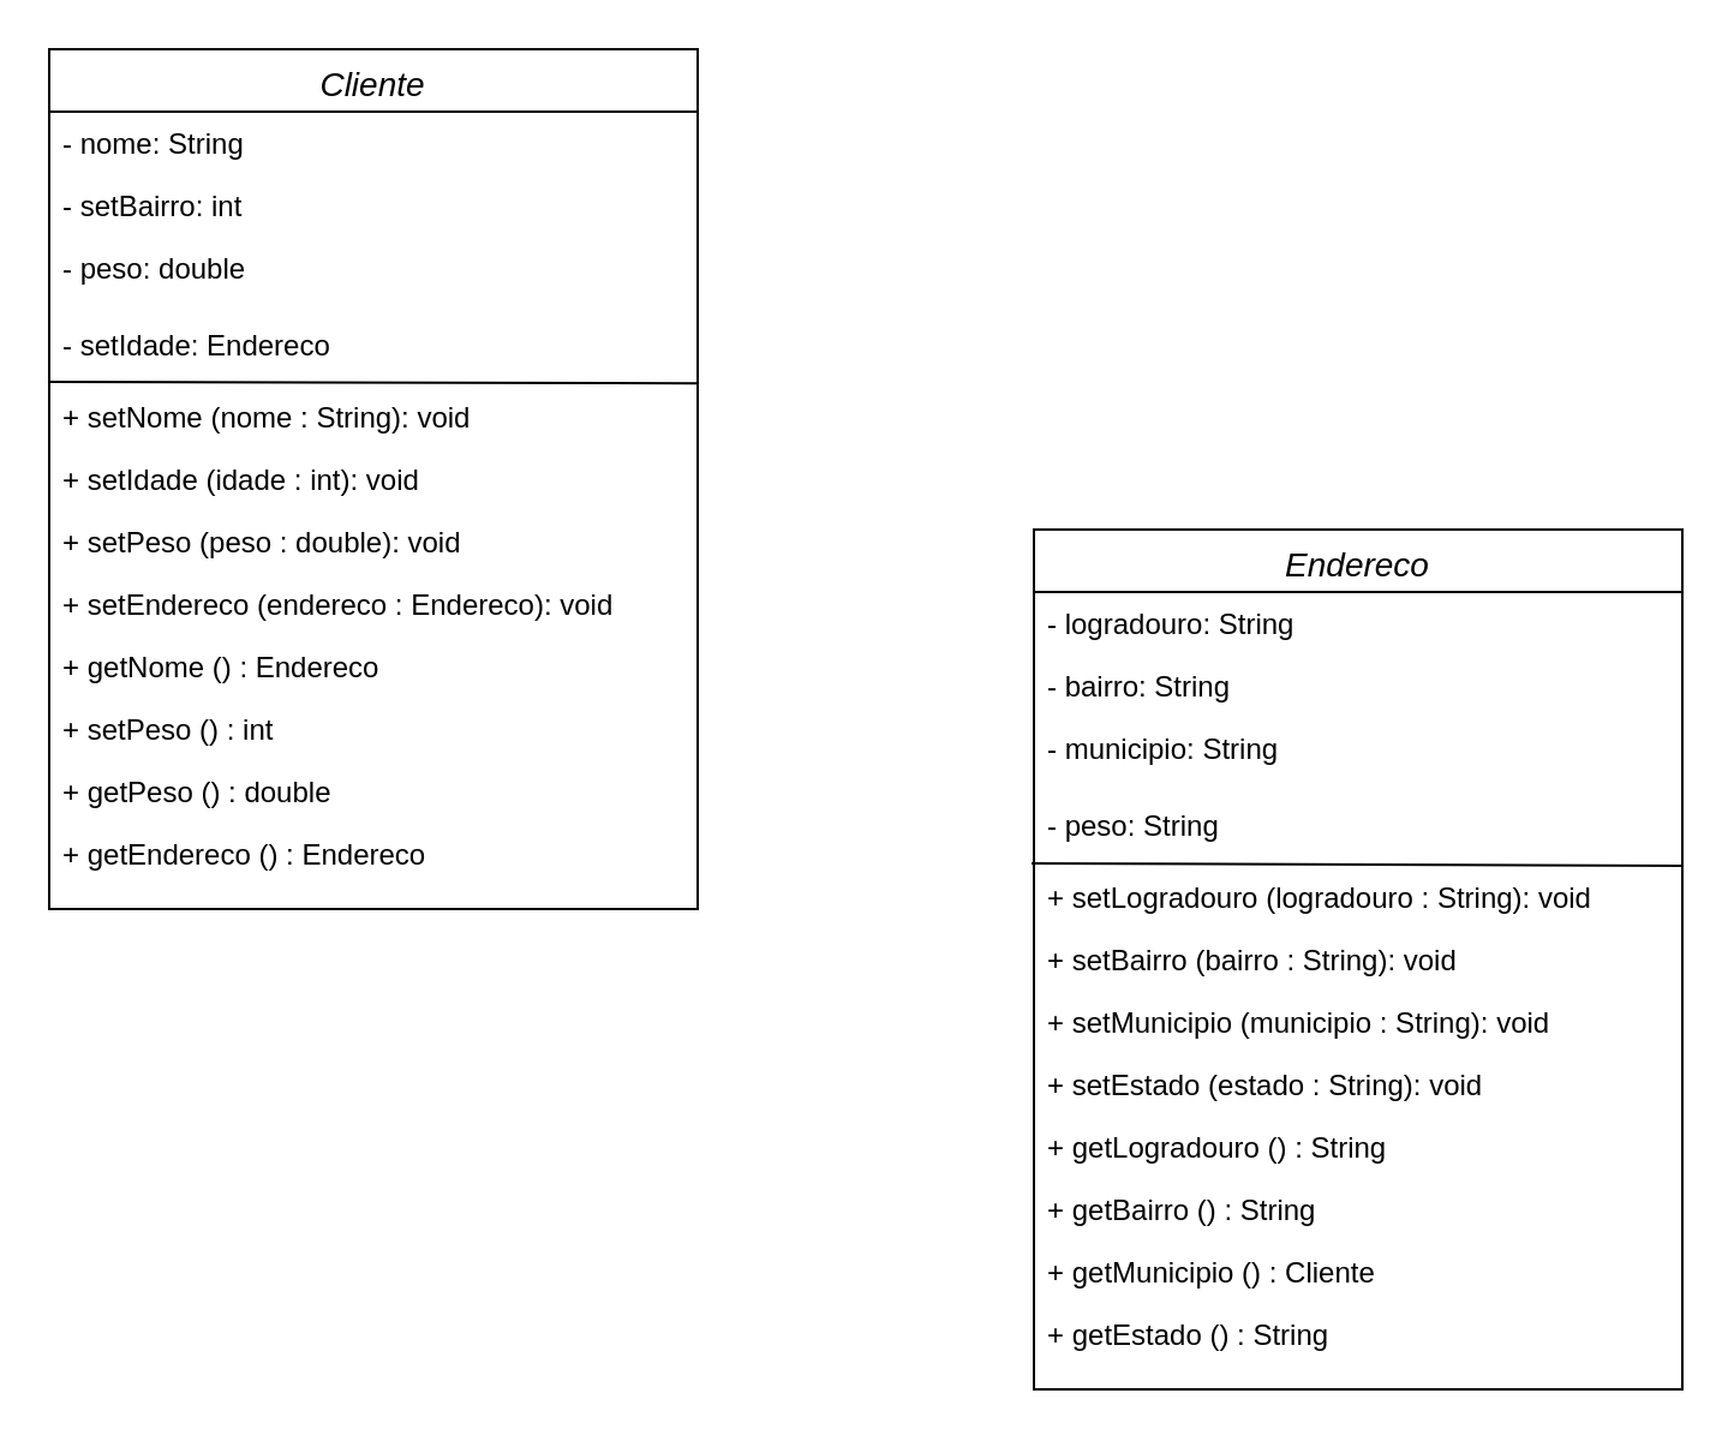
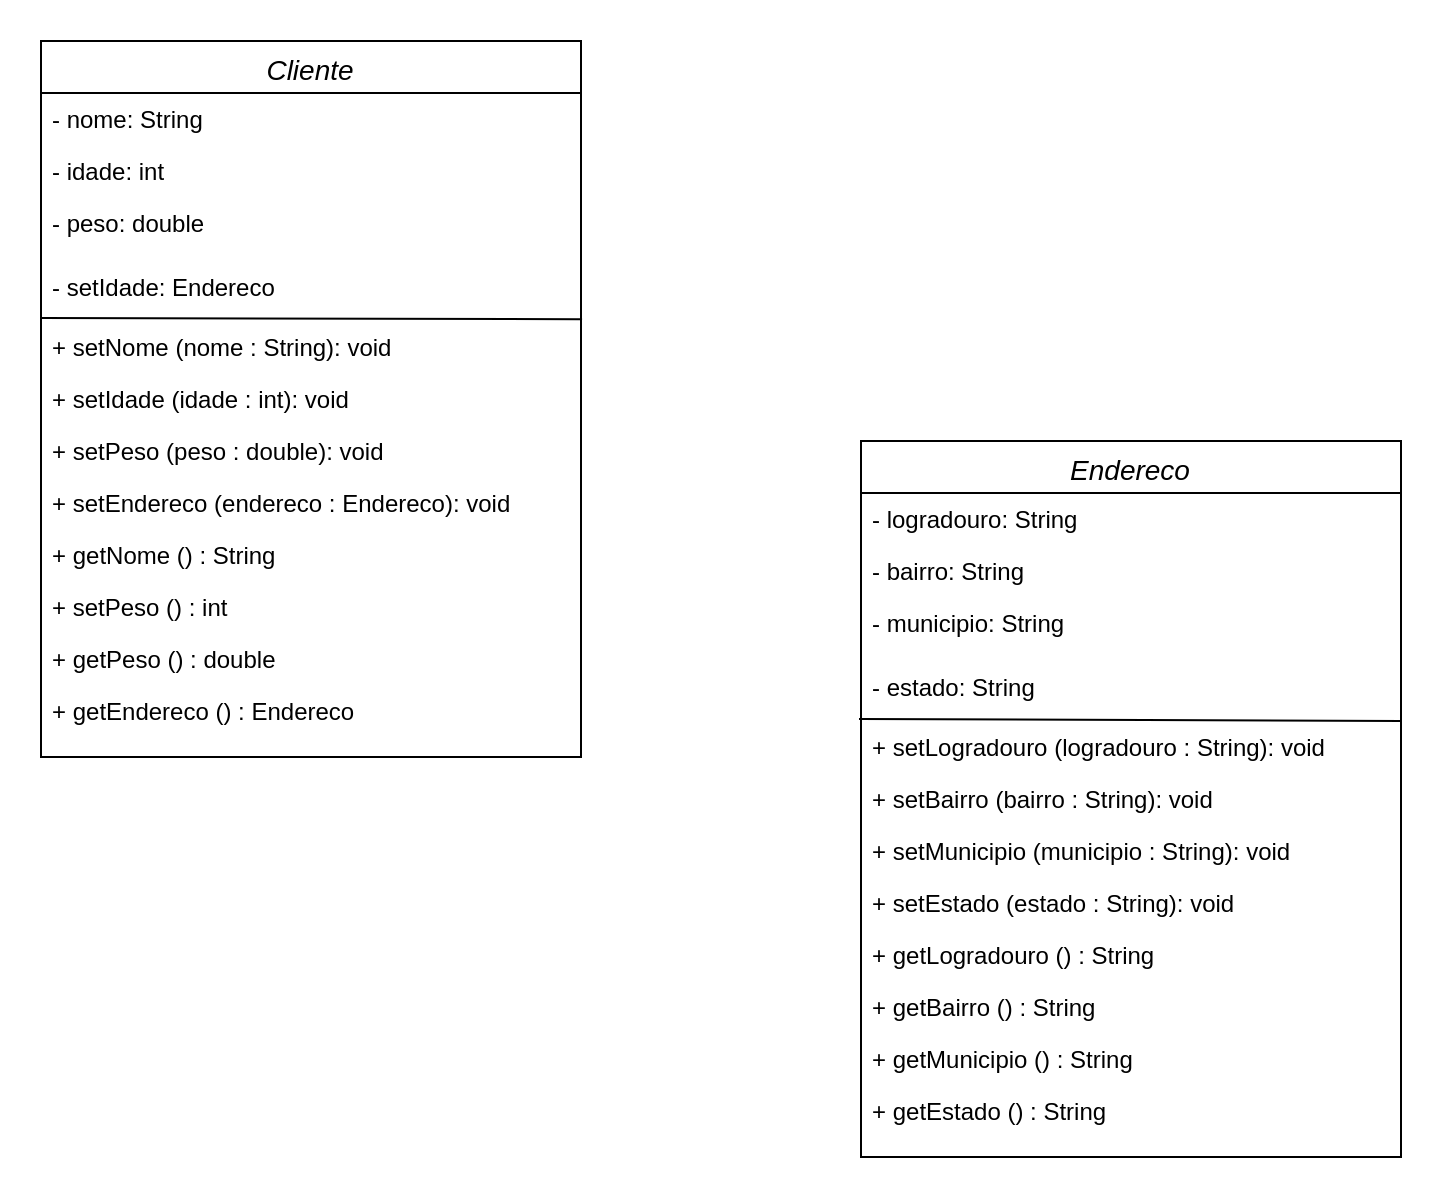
  <mxCell id="0" />
  <mxCell id="1" parent="0" />
  <mxCell id="2" value="Cliente&#10;" style="swimlane;fontStyle=2;align=center;verticalAlign=top;childLayout=stackLayout;horizontal=1;startSize=26;horizontalStack=0;resizeParent=1;resizeLast=0;collapsible=1;marginBottom=0;rounded=0;shadow=0;strokeWidth=1;fontSize=14;" parent="1" vertex="1"><mxGeometry x="20" y="20" width="270" height="358" as="geometry"><mxRectangle x="230" y="140" width="160" height="26" as="alternateBounds" /></mxGeometry></mxCell>
  <mxCell id="3" value="- nome: String" style="text;align=left;verticalAlign=top;spacingLeft=4;spacingRight=4;overflow=hidden;rotatable=0;points=[[0,0.5],[1,0.5]];portConstraint=eastwest;" parent="2" vertex="1"><mxGeometry y="26" width="270" height="26" as="geometry" /></mxCell>
- <mxCell id="4" value="- setBairro: int" style="text;align=left;verticalAlign=top;spacingLeft=4;spacingRight=4;overflow=hidden;rotatable=0;points=[[0,0.5],[1,0.5]];portConstraint=eastwest;rounded=0;shadow=0;html=0;" parent="2" vertex="1"><mxGeometry y="52" width="270" height="26" as="geometry" /></mxCell>
+ <mxCell id="4" value="- idade: int" style="text;align=left;verticalAlign=top;spacingLeft=4;spacingRight=4;overflow=hidden;rotatable=0;points=[[0,0.5],[1,0.5]];portConstraint=eastwest;rounded=0;shadow=0;html=0;" parent="2" vertex="1"><mxGeometry y="52" width="270" height="26" as="geometry" /></mxCell>
  <mxCell id="5" value="- peso: double" style="text;align=left;verticalAlign=top;spacingLeft=4;spacingRight=4;overflow=hidden;rotatable=0;points=[[0,0.5],[1,0.5]];portConstraint=eastwest;rounded=0;shadow=0;html=0;" parent="2" vertex="1"><mxGeometry y="78" width="270" height="32" as="geometry" /></mxCell>
  <mxCell id="6" value="- setIdade: Endereco" style="text;align=left;verticalAlign=top;spacingLeft=4;spacingRight=4;overflow=hidden;rotatable=0;points=[[0,0.5],[1,0.5]];portConstraint=eastwest;rounded=0;shadow=0;html=0;" vertex="1" parent="2"><mxGeometry y="110" width="270" height="30" as="geometry" /></mxCell>
  <mxCell id="7" value="+ setNome (nome : String): void" style="text;align=left;verticalAlign=top;spacingLeft=4;spacingRight=4;overflow=hidden;rotatable=0;points=[[0,0.5],[1,0.5]];portConstraint=eastwest;" parent="2" vertex="1"><mxGeometry y="140" width="270" height="26" as="geometry" /></mxCell>
  <mxCell id="8" value="+ setIdade (idade : int): void" style="text;align=left;verticalAlign=top;spacingLeft=4;spacingRight=4;overflow=hidden;rotatable=0;points=[[0,0.5],[1,0.5]];portConstraint=eastwest;" vertex="1" parent="2"><mxGeometry y="166" width="270" height="26" as="geometry" /></mxCell>
  <mxCell id="9" value="+ setPeso (peso : double): void" style="text;align=left;verticalAlign=top;spacingLeft=4;spacingRight=4;overflow=hidden;rotatable=0;points=[[0,0.5],[1,0.5]];portConstraint=eastwest;" vertex="1" parent="2"><mxGeometry y="192" width="270" height="26" as="geometry" /></mxCell>
  <mxCell id="10" value="+ setEndereco (endereco : Endereco): void" style="text;align=left;verticalAlign=top;spacingLeft=4;spacingRight=4;overflow=hidden;rotatable=0;points=[[0,0.5],[1,0.5]];portConstraint=eastwest;" vertex="1" parent="2"><mxGeometry y="218" width="270" height="26" as="geometry" /></mxCell>
- <mxCell id="11" value="+ getNome () : Endereco" style="text;align=left;verticalAlign=top;spacingLeft=4;spacingRight=4;overflow=hidden;rotatable=0;points=[[0,0.5],[1,0.5]];portConstraint=eastwest;" vertex="1" parent="2"><mxGeometry y="244" width="270" height="26" as="geometry" /></mxCell>
+ <mxCell id="11" value="+ getNome () : String" style="text;align=left;verticalAlign=top;spacingLeft=4;spacingRight=4;overflow=hidden;rotatable=0;points=[[0,0.5],[1,0.5]];portConstraint=eastwest;" vertex="1" parent="2"><mxGeometry y="244" width="270" height="26" as="geometry" /></mxCell>
  <mxCell id="12" value="+ setPeso () : int" style="text;align=left;verticalAlign=top;spacingLeft=4;spacingRight=4;overflow=hidden;rotatable=0;points=[[0,0.5],[1,0.5]];portConstraint=eastwest;" vertex="1" parent="2"><mxGeometry y="270" width="270" height="26" as="geometry" /></mxCell>
  <mxCell id="13" value="+ getPeso () : double" style="text;align=left;verticalAlign=top;spacingLeft=4;spacingRight=4;overflow=hidden;rotatable=0;points=[[0,0.5],[1,0.5]];portConstraint=eastwest;" vertex="1" parent="2"><mxGeometry y="296" width="270" height="26" as="geometry" /></mxCell>
  <mxCell id="14" value="+ getEndereco () : Endereco" style="text;align=left;verticalAlign=top;spacingLeft=4;spacingRight=4;overflow=hidden;rotatable=0;points=[[0,0.5],[1,0.5]];portConstraint=eastwest;" vertex="1" parent="2"><mxGeometry y="322" width="270" height="26" as="geometry" /></mxCell>
  <mxCell id="15" value="" style="endArrow=none;html=1;rounded=0;exitX=0.001;exitY=-0.06;exitDx=0;exitDy=0;exitPerimeter=0;entryX=1.002;entryY=-0.033;entryDx=0;entryDy=0;entryPerimeter=0;" edge="1" parent="2" source="7" target="7"><mxGeometry width="50" height="50" relative="1" as="geometry"><mxPoint x="240" y="200" as="sourcePoint" /><mxPoint x="290" y="150" as="targetPoint" /></mxGeometry></mxCell>
  <mxCell id="16" value="Endereco&#10;" style="swimlane;fontStyle=2;align=center;verticalAlign=top;childLayout=stackLayout;horizontal=1;startSize=26;horizontalStack=0;resizeParent=1;resizeLast=0;collapsible=1;marginBottom=0;rounded=0;shadow=0;strokeWidth=1;fontSize=14;" vertex="1" parent="1"><mxGeometry x="430" y="220" width="270" height="358" as="geometry"><mxRectangle x="230" y="140" width="160" height="26" as="alternateBounds" /></mxGeometry></mxCell>
  <mxCell id="17" value="- logradouro: String" style="text;align=left;verticalAlign=top;spacingLeft=4;spacingRight=4;overflow=hidden;rotatable=0;points=[[0,0.5],[1,0.5]];portConstraint=eastwest;" vertex="1" parent="16"><mxGeometry y="26" width="270" height="26" as="geometry" /></mxCell>
  <mxCell id="18" value="- bairro: String" style="text;align=left;verticalAlign=top;spacingLeft=4;spacingRight=4;overflow=hidden;rotatable=0;points=[[0,0.5],[1,0.5]];portConstraint=eastwest;rounded=0;shadow=0;html=0;" vertex="1" parent="16"><mxGeometry y="52" width="270" height="26" as="geometry" /></mxCell>
  <mxCell id="19" value="- municipio: String" style="text;align=left;verticalAlign=top;spacingLeft=4;spacingRight=4;overflow=hidden;rotatable=0;points=[[0,0.5],[1,0.5]];portConstraint=eastwest;rounded=0;shadow=0;html=0;" vertex="1" parent="16"><mxGeometry y="78" width="270" height="32" as="geometry" /></mxCell>
- <mxCell id="20" value="- peso: String" style="text;align=left;verticalAlign=top;spacingLeft=4;spacingRight=4;overflow=hidden;rotatable=0;points=[[0,0.5],[1,0.5]];portConstraint=eastwest;rounded=0;shadow=0;html=0;" vertex="1" parent="16"><mxGeometry y="110" width="270" height="30" as="geometry" /></mxCell>
+ <mxCell id="20" value="- estado: String" style="text;align=left;verticalAlign=top;spacingLeft=4;spacingRight=4;overflow=hidden;rotatable=0;points=[[0,0.5],[1,0.5]];portConstraint=eastwest;rounded=0;shadow=0;html=0;" vertex="1" parent="16"><mxGeometry y="110" width="270" height="30" as="geometry" /></mxCell>
  <mxCell id="21" value="" style="endArrow=none;html=1;rounded=0;exitX=0.001;exitY=-0.06;exitDx=0;exitDy=0;exitPerimeter=0;entryX=1.002;entryY=-0.033;entryDx=0;entryDy=0;entryPerimeter=0;" edge="1" parent="16"><mxGeometry width="50" height="50" relative="1" as="geometry"><mxPoint x="-1" y="139" as="sourcePoint" /><mxPoint x="270" y="140" as="targetPoint" /></mxGeometry></mxCell>
  <mxCell id="22" value="+ setLogradouro (logradouro : String): void" style="text;align=left;verticalAlign=top;spacingLeft=4;spacingRight=4;overflow=hidden;rotatable=0;points=[[0,0.5],[1,0.5]];portConstraint=eastwest;" vertex="1" parent="16"><mxGeometry y="140" width="270" height="26" as="geometry" /></mxCell>
  <mxCell id="23" value="+ setBairro (bairro : String): void" style="text;align=left;verticalAlign=top;spacingLeft=4;spacingRight=4;overflow=hidden;rotatable=0;points=[[0,0.5],[1,0.5]];portConstraint=eastwest;" vertex="1" parent="16"><mxGeometry y="166" width="270" height="26" as="geometry" /></mxCell>
  <mxCell id="24" value="+ setMunicipio (municipio : String): void" style="text;align=left;verticalAlign=top;spacingLeft=4;spacingRight=4;overflow=hidden;rotatable=0;points=[[0,0.5],[1,0.5]];portConstraint=eastwest;" vertex="1" parent="16"><mxGeometry y="192" width="270" height="26" as="geometry" /></mxCell>
  <mxCell id="25" value="+ setEstado (estado : String): void" style="text;align=left;verticalAlign=top;spacingLeft=4;spacingRight=4;overflow=hidden;rotatable=0;points=[[0,0.5],[1,0.5]];portConstraint=eastwest;" vertex="1" parent="16"><mxGeometry y="218" width="270" height="26" as="geometry" /></mxCell>
  <mxCell id="26" value="+ getLogradouro () : String" style="text;align=left;verticalAlign=top;spacingLeft=4;spacingRight=4;overflow=hidden;rotatable=0;points=[[0,0.5],[1,0.5]];portConstraint=eastwest;" vertex="1" parent="16"><mxGeometry y="244" width="270" height="26" as="geometry" /></mxCell>
  <mxCell id="27" value="+ getBairro () : String" style="text;align=left;verticalAlign=top;spacingLeft=4;spacingRight=4;overflow=hidden;rotatable=0;points=[[0,0.5],[1,0.5]];portConstraint=eastwest;" vertex="1" parent="16"><mxGeometry y="270" width="270" height="26" as="geometry" /></mxCell>
- <mxCell id="28" value="+ getMunicipio () : Cliente" style="text;align=left;verticalAlign=top;spacingLeft=4;spacingRight=4;overflow=hidden;rotatable=0;points=[[0,0.5],[1,0.5]];portConstraint=eastwest;" vertex="1" parent="16"><mxGeometry y="296" width="270" height="26" as="geometry" /></mxCell>
+ <mxCell id="28" value="+ getMunicipio () : String" style="text;align=left;verticalAlign=top;spacingLeft=4;spacingRight=4;overflow=hidden;rotatable=0;points=[[0,0.5],[1,0.5]];portConstraint=eastwest;" vertex="1" parent="16"><mxGeometry y="296" width="270" height="26" as="geometry" /></mxCell>
  <mxCell id="29" value="+ getEstado () : String" style="text;align=left;verticalAlign=top;spacingLeft=4;spacingRight=4;overflow=hidden;rotatable=0;points=[[0,0.5],[1,0.5]];portConstraint=eastwest;" vertex="1" parent="16"><mxGeometry y="322" width="270" height="26" as="geometry" /></mxCell>
